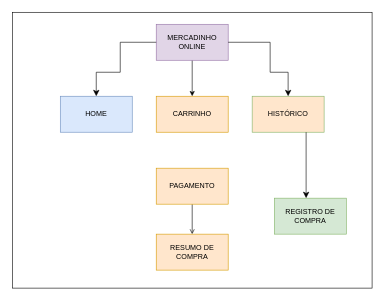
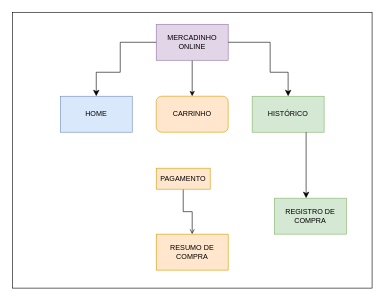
  <mxCell id="0" />
  <mxCell id="1" parent="0" />
  <mxCell id="2" value="" style="rounded=0;whiteSpace=wrap;html=1;fillColor=none;" vertex="1" parent="1"><mxGeometry x="20" y="20" width="600" height="460" as="geometry" /></mxCell>
  <mxCell id="3" style="edgeStyle=orthogonalEdgeStyle;rounded=0;orthogonalLoop=1;jettySize=auto;html=1;exitX=0.5;exitY=1;exitDx=0;exitDy=0;entryX=0.5;entryY=0;entryDx=0;entryDy=0;" edge="1" parent="1" source="4" target="6"><mxGeometry relative="1" as="geometry" /></mxCell>
  <mxCell id="4" value="MERCADINHO ONLINE" style="rounded=0;whiteSpace=wrap;html=1;fillColor=#e1d5e7;strokeColor=#9673a6;" vertex="1" parent="1"><mxGeometry x="260" y="40" width="120" height="60" as="geometry" /></mxCell>
  <mxCell id="5" value="HOME" style="rounded=0;whiteSpace=wrap;html=1;fillColor=#dae8fc;strokeColor=#6c8ebf;" vertex="1" parent="1"><mxGeometry x="100" y="160" width="120" height="60" as="geometry" /></mxCell>
- <mxCell id="6" value="CARRINHO" style="rounded=0;whiteSpace=wrap;html=1;fillColor=#ffe6cc;strokeColor=#d79b00;" vertex="1" parent="1"><mxGeometry x="260" y="160" width="120" height="60" as="geometry" /></mxCell>
- <mxCell id="7" value="HISTÓRICO" style="rounded=0;whiteSpace=wrap;html=1;fillColor=#ffe6cc;strokeColor=#82b366;" vertex="1" parent="1"><mxGeometry x="420" y="160" width="120" height="60" as="geometry" /></mxCell>
+ <mxCell id="6" value="CARRINHO" style="whiteSpace=wrap;html=1;fillColor=#ffe6cc;strokeColor=#d79b00;rounded=1;" vertex="1" parent="1"><mxGeometry x="260" y="160" width="120" height="60" as="geometry" /></mxCell>
+ <mxCell id="7" value="HISTÓRICO" style="rounded=0;whiteSpace=wrap;html=1;fillColor=#d5e8d4;strokeColor=#82b366;" vertex="1" parent="1"><mxGeometry x="420" y="160" width="120" height="60" as="geometry" /></mxCell>
  <mxCell id="8" style="edgeStyle=orthogonalEdgeStyle;rounded=0;orthogonalLoop=1;jettySize=auto;html=1;exitX=0.5;exitY=1;exitDx=0;exitDy=0;entryX=0.5;entryY=0;entryDx=0;entryDy=0;endArrow=open;" edge="1" parent="1" source="9" target="14"><mxGeometry relative="1" as="geometry" /></mxCell>
- <mxCell id="9" value="PAGAMENTO" style="rounded=0;whiteSpace=wrap;html=1;fillColor=#ffe6cc;strokeColor=#d79b00;" vertex="1" parent="1"><mxGeometry x="260" y="280" width="120" height="60" as="geometry" /></mxCell>
+ <mxCell id="9" value="PAGAMENTO" style="rounded=0;whiteSpace=wrap;html=1;fillColor=#ffe6cc;strokeColor=#d79b00;" vertex="1" parent="1"><mxGeometry x="260" y="280" width="90" height="35" as="geometry" /></mxCell>
  <mxCell id="10" value="REGISTRO DE COMPRA" style="rounded=0;whiteSpace=wrap;html=1;fillColor=#d5e8d4;strokeColor=#82b366;" vertex="1" parent="1"><mxGeometry x="457" y="330" width="120" height="60" as="geometry" /></mxCell>
  <mxCell id="11" value="" style="edgeStyle=segmentEdgeStyle;endArrow=classic;html=1;curved=0;rounded=0;endSize=8;startSize=8;exitX=0;exitY=0.5;exitDx=0;exitDy=0;" edge="1" parent="1" source="4"><mxGeometry width="50" height="50" relative="1" as="geometry"><mxPoint x="110" y="210" as="sourcePoint" /><mxPoint x="160" y="160" as="targetPoint" /><Array as="points"><mxPoint x="200" y="70" /><mxPoint x="200" y="120" /><mxPoint x="160" y="120" /></Array></mxGeometry></mxCell>
  <mxCell id="12" value="" style="edgeStyle=segmentEdgeStyle;endArrow=classic;html=1;curved=0;rounded=0;endSize=8;startSize=8;exitX=0;exitY=0.5;exitDx=0;exitDy=0;entryX=0.5;entryY=0;entryDx=0;entryDy=0;" edge="1" parent="1" target="7"><mxGeometry width="50" height="50" relative="1" as="geometry"><mxPoint x="380" y="70" as="sourcePoint" /><mxPoint x="280" y="160" as="targetPoint" /><Array as="points"><mxPoint x="450" y="70" /><mxPoint x="450" y="120" /><mxPoint x="480" y="120" /></Array></mxGeometry></mxCell>
  <mxCell id="13" value="" style="edgeStyle=segmentEdgeStyle;endArrow=classic;html=1;curved=0;rounded=0;endSize=8;startSize=8;exitX=0.75;exitY=1;exitDx=0;exitDy=0;" edge="1" parent="1" source="7"><mxGeometry width="50" height="50" relative="1" as="geometry"><mxPoint x="460" y="221" as="sourcePoint" /><mxPoint x="510" y="330" as="targetPoint" /><Array as="points"><mxPoint x="510" y="330" /></Array></mxGeometry></mxCell>
  <mxCell id="14" value="RESUMO DE COMPRA" style="rounded=0;whiteSpace=wrap;html=1;fillColor=#ffe6cc;strokeColor=#d79b00;" vertex="1" parent="1"><mxGeometry x="260" y="390" width="120" height="60" as="geometry" /></mxCell>
